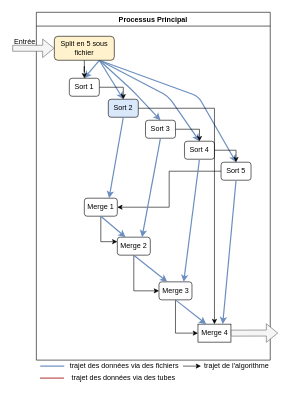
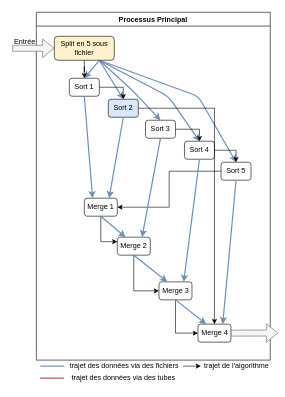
  <mxCell id="0" />
  <mxCell id="1" parent="0" />
  <mxCell id="2" value="Processus Principal" style="swimlane;" parent="1" vertex="1"><mxGeometry x="60" y="20" width="390" height="580" as="geometry" /></mxCell>
  <mxCell id="3" value="" style="endArrow=none;html=1;entryX=0.75;entryY=1;entryDx=0;entryDy=0;exitX=0.5;exitY=0;exitDx=0;exitDy=0;fillColor=#dae8fc;strokeColor=#6c8ebf;strokeWidth=2;endFill=0;startArrow=classic;startFill=1;" parent="2" source="11" target="9" edge="1"><mxGeometry width="50" height="50" relative="1" as="geometry"><mxPoint x="104.167" y="319.833" as="sourcePoint" /><mxPoint x="90" y="149.833" as="targetPoint" /></mxGeometry></mxCell>
  <mxCell id="4" value="" style="endArrow=none;html=1;entryX=0.75;entryY=1;entryDx=0;entryDy=0;exitX=0.5;exitY=0;exitDx=0;exitDy=0;fillColor=#dae8fc;strokeColor=#6c8ebf;strokeWidth=2;endFill=0;startArrow=classic;startFill=1;" parent="2" source="19" target="9" edge="1"><mxGeometry width="50" height="50" relative="1" as="geometry"><mxPoint x="114.167" y="329.833" as="sourcePoint" /><mxPoint x="100" y="159.833" as="targetPoint" /></mxGeometry></mxCell>
  <mxCell id="5" value="" style="endArrow=none;html=1;entryX=0.75;entryY=1;entryDx=0;entryDy=0;exitX=0.5;exitY=0;exitDx=0;exitDy=0;fillColor=#dae8fc;strokeColor=#6c8ebf;strokeWidth=2;endFill=0;startArrow=classic;startFill=1;" parent="2" source="17" target="9" edge="1"><mxGeometry width="50" height="50" relative="1" as="geometry"><mxPoint x="155.207" y="155.103" as="sourcePoint" /><mxPoint x="115.207" y="90.276" as="targetPoint" /><Array as="points"><mxPoint x="160" y="130" /></Array></mxGeometry></mxCell>
  <mxCell id="6" value="" style="endArrow=none;html=1;entryX=0.75;entryY=1;entryDx=0;entryDy=0;exitX=0.5;exitY=0;exitDx=0;exitDy=0;fillColor=#dae8fc;strokeColor=#6c8ebf;strokeWidth=2;endFill=0;startArrow=classic;startFill=1;" parent="2" source="15" target="9" edge="1"><mxGeometry width="50" height="50" relative="1" as="geometry"><mxPoint x="165.207" y="165.103" as="sourcePoint" /><mxPoint x="125.207" y="100.276" as="targetPoint" /><Array as="points"><mxPoint x="220" y="140" /></Array></mxGeometry></mxCell>
  <mxCell id="7" value="" style="endArrow=none;html=1;entryX=0.75;entryY=1;entryDx=0;entryDy=0;exitX=0.5;exitY=0;exitDx=0;exitDy=0;fillColor=#dae8fc;strokeColor=#6c8ebf;strokeWidth=2;endFill=0;startArrow=classic;startFill=1;" parent="2" source="13" target="9" edge="1"><mxGeometry width="50" height="50" relative="1" as="geometry"><mxPoint x="175.207" y="175.103" as="sourcePoint" /><mxPoint x="135.207" y="110.276" as="targetPoint" /><Array as="points"><mxPoint x="270" y="140" /></Array></mxGeometry></mxCell>
  <mxCell id="8" style="edgeStyle=orthogonalEdgeStyle;rounded=0;orthogonalLoop=1;jettySize=auto;html=1;entryX=0.5;entryY=0;entryDx=0;entryDy=0;" parent="2" source="9" target="11" edge="1"><mxGeometry relative="1" as="geometry" /></mxCell>
  <mxCell id="9" value="Split en 5 sous fichier" style="rounded=1;whiteSpace=wrap;html=1;fillColor=#fff2cc;" parent="2" vertex="1"><mxGeometry x="30" y="40" width="100" height="40" as="geometry" /></mxCell>
  <mxCell id="10" style="edgeStyle=orthogonalEdgeStyle;rounded=0;orthogonalLoop=1;jettySize=auto;html=1;entryX=0.5;entryY=0;entryDx=0;entryDy=0;" parent="2" source="11" target="19" edge="1"><mxGeometry relative="1" as="geometry" /></mxCell>
  <mxCell id="11" value="Sort 1" style="rounded=1;whiteSpace=wrap;html=1;" parent="2" vertex="1"><mxGeometry x="55" y="110" width="50" height="30" as="geometry" /></mxCell>
  <mxCell id="12" style="edgeStyle=orthogonalEdgeStyle;rounded=0;orthogonalLoop=1;jettySize=auto;html=1;entryX=1;entryY=0.5;entryDx=0;entryDy=0;strokeWidth=1;" parent="2" source="13" target="21" edge="1"><mxGeometry relative="1" as="geometry" /></mxCell>
  <mxCell id="13" value="Sort 5" style="rounded=1;whiteSpace=wrap;html=1;" parent="2" vertex="1"><mxGeometry x="308" y="250" width="50" height="30" as="geometry" /></mxCell>
  <mxCell id="14" style="edgeStyle=orthogonalEdgeStyle;rounded=0;orthogonalLoop=1;jettySize=auto;html=1;entryX=0.5;entryY=0;entryDx=0;entryDy=0;" parent="2" source="15" target="13" edge="1"><mxGeometry relative="1" as="geometry" /></mxCell>
  <mxCell id="15" value="Sort 4" style="rounded=1;whiteSpace=wrap;html=1;" parent="2" vertex="1"><mxGeometry x="247" y="215" width="50" height="30" as="geometry" /></mxCell>
  <mxCell id="16" style="edgeStyle=orthogonalEdgeStyle;rounded=0;orthogonalLoop=1;jettySize=auto;html=1;entryX=0.5;entryY=0;entryDx=0;entryDy=0;" parent="2" source="17" target="15" edge="1"><mxGeometry relative="1" as="geometry" /></mxCell>
  <mxCell id="17" value="Sort 3" style="rounded=1;whiteSpace=wrap;html=1;" parent="2" vertex="1"><mxGeometry x="182" y="180" width="50" height="30" as="geometry" /></mxCell>
  <mxCell id="18" style="edgeStyle=orthogonalEdgeStyle;rounded=0;orthogonalLoop=1;jettySize=auto;html=1;" parent="2" source="19" target="28" edge="1"><mxGeometry relative="1" as="geometry" /></mxCell>
  <mxCell id="19" value="Sort 2" style="rounded=1;whiteSpace=wrap;html=1;fillColor=#dae8fc;" parent="2" vertex="1"><mxGeometry x="120" y="145" width="50" height="30" as="geometry" /></mxCell>
  <mxCell id="20" style="edgeStyle=orthogonalEdgeStyle;rounded=0;orthogonalLoop=1;jettySize=auto;html=1;entryX=0;entryY=0.25;entryDx=0;entryDy=0;strokeWidth=1;" parent="2" source="21" target="25" edge="1"><mxGeometry relative="1" as="geometry" /></mxCell>
  <mxCell id="21" value="Merge 1" style="rounded=1;whiteSpace=wrap;html=1;" parent="2" vertex="1"><mxGeometry x="80" y="310" width="55" height="30" as="geometry" /></mxCell>
+ <mxCell id="22" value="" style="endArrow=none;html=1;entryX=0.5;entryY=1;entryDx=0;entryDy=0;exitX=0.25;exitY=0;exitDx=0;exitDy=0;fillColor=#dae8fc;strokeColor=#6c8ebf;strokeWidth=2;endFill=0;startArrow=classic;startFill=1;" parent="2" source="21" target="11" edge="1"><mxGeometry width="50" height="50" relative="1" as="geometry"><mxPoint x="70" y="240" as="sourcePoint" /><mxPoint x="120" y="190" as="targetPoint" /></mxGeometry></mxCell>
  <mxCell id="23" value="" style="endArrow=none;html=1;entryX=0.5;entryY=1;entryDx=0;entryDy=0;exitX=0.75;exitY=0;exitDx=0;exitDy=0;fillColor=#dae8fc;strokeColor=#6c8ebf;strokeWidth=2;endFill=0;startArrow=classic;startFill=1;" parent="2" source="21" target="19" edge="1"><mxGeometry width="50" height="50" relative="1" as="geometry"><mxPoint x="160" y="410" as="sourcePoint" /><mxPoint x="210" y="360" as="targetPoint" /></mxGeometry></mxCell>
  <mxCell id="24" style="edgeStyle=orthogonalEdgeStyle;rounded=0;orthogonalLoop=1;jettySize=auto;html=1;entryX=0;entryY=0.5;entryDx=0;entryDy=0;strokeWidth=1;exitX=0.5;exitY=1;exitDx=0;exitDy=0;" parent="2" source="25" target="30" edge="1"><mxGeometry relative="1" as="geometry" /></mxCell>
  <mxCell id="25" value="Merge 2" style="rounded=1;whiteSpace=wrap;html=1;" parent="2" vertex="1"><mxGeometry x="135" y="375" width="55" height="30" as="geometry" /></mxCell>
  <mxCell id="26" value="" style="endArrow=classic;html=1;entryX=0.25;entryY=0;entryDx=0;entryDy=0;exitX=0.5;exitY=1;exitDx=0;exitDy=0;fillColor=#dae8fc;strokeColor=#6c8ebf;strokeWidth=2;endFill=1;startArrow=none;startFill=0;" parent="2" source="21" target="25" edge="1"><mxGeometry width="50" height="50" relative="1" as="geometry"><mxPoint x="104" y="320" as="sourcePoint" /><mxPoint x="90" y="150" as="targetPoint" /></mxGeometry></mxCell>
  <mxCell id="27" value="" style="endArrow=none;html=1;entryX=0.5;entryY=1;entryDx=0;entryDy=0;exitX=0.75;exitY=0;exitDx=0;exitDy=0;fillColor=#dae8fc;strokeColor=#6c8ebf;strokeWidth=2;endFill=0;startArrow=classic;startFill=1;" parent="2" source="25" target="17" edge="1"><mxGeometry width="50" height="50" relative="1" as="geometry"><mxPoint x="114" y="330" as="sourcePoint" /><mxPoint x="100" y="160" as="targetPoint" /></mxGeometry></mxCell>
- <mxCell id="28" value="Merge 4" style="whiteSpace=wrap;html=1;rounded=0;" parent="2" vertex="1"><mxGeometry x="269.5" y="520" width="55" height="30" as="geometry" /></mxCell>
+ <mxCell id="28" value="Merge 4" style="rounded=1;whiteSpace=wrap;html=1;" parent="2" vertex="1"><mxGeometry x="269.5" y="520" width="55" height="30" as="geometry" /></mxCell>
  <mxCell id="29" style="edgeStyle=orthogonalEdgeStyle;rounded=0;orthogonalLoop=1;jettySize=auto;html=1;entryX=0;entryY=0.5;entryDx=0;entryDy=0;strokeWidth=1;exitX=0.5;exitY=1;exitDx=0;exitDy=0;" parent="2" source="30" target="28" edge="1"><mxGeometry relative="1" as="geometry" /></mxCell>
  <mxCell id="30" value="Merge 3" style="rounded=1;whiteSpace=wrap;html=1;" parent="2" vertex="1"><mxGeometry x="204.5" y="449.5" width="55" height="30" as="geometry" /></mxCell>
  <mxCell id="31" value="" style="endArrow=none;html=1;entryX=0.5;entryY=1;entryDx=0;entryDy=0;exitX=0.25;exitY=0;exitDx=0;exitDy=0;fillColor=#dae8fc;strokeColor=#6c8ebf;strokeWidth=2;endFill=0;startArrow=classic;startFill=1;" parent="2" source="30" target="25" edge="1"><mxGeometry width="50" height="50" relative="1" as="geometry"><mxPoint x="118" y="350" as="sourcePoint" /><mxPoint x="159" y="385" as="targetPoint" /></mxGeometry></mxCell>
  <mxCell id="32" value="" style="endArrow=classic;html=1;entryX=0.75;entryY=0;entryDx=0;entryDy=0;exitX=0.5;exitY=1;exitDx=0;exitDy=0;fillColor=#dae8fc;strokeColor=#6c8ebf;strokeWidth=2;endFill=1;startArrow=none;startFill=0;" parent="2" source="15" target="30" edge="1"><mxGeometry width="50" height="50" relative="1" as="geometry"><mxPoint x="128" y="360" as="sourcePoint" /><mxPoint x="169" y="395" as="targetPoint" /></mxGeometry></mxCell>
  <mxCell id="33" value="" style="endArrow=classic;html=1;entryX=0.25;entryY=0;entryDx=0;entryDy=0;exitX=0.5;exitY=1;exitDx=0;exitDy=0;fillColor=#dae8fc;strokeColor=#6c8ebf;strokeWidth=2;endFill=1;startArrow=none;startFill=0;" parent="2" source="30" target="28" edge="1"><mxGeometry width="50" height="50" relative="1" as="geometry"><mxPoint x="228" y="460" as="sourcePoint" /><mxPoint x="173" y="415" as="targetPoint" /></mxGeometry></mxCell>
  <mxCell id="34" value="" style="endArrow=none;html=1;entryX=0.5;entryY=1;entryDx=0;entryDy=0;exitX=0.75;exitY=0;exitDx=0;exitDy=0;fillColor=#dae8fc;strokeColor=#6c8ebf;strokeWidth=2;endFill=0;startArrow=classic;startFill=1;" parent="2" source="28" target="13" edge="1"><mxGeometry width="50" height="50" relative="1" as="geometry"><mxPoint x="238" y="470" as="sourcePoint" /><mxPoint x="183" y="425" as="targetPoint" /></mxGeometry></mxCell>
  <mxCell id="35" value="" style="shape=flexArrow;endArrow=classic;html=1;strokeWidth=1;entryX=0;entryY=0.5;entryDx=0;entryDy=0;fillColor=#f5f5f5;strokeColor=#666666;gradientColor=none;exitX=1;exitY=0.5;exitDx=0;exitDy=0;" parent="2" source="28" edge="1"><mxGeometry width="50" height="50" relative="1" as="geometry"><mxPoint x="333" y="535" as="sourcePoint" /><mxPoint x="403" y="534.833" as="targetPoint" /></mxGeometry></mxCell>
  <mxCell id="36" value="" style="shape=flexArrow;endArrow=classic;html=1;strokeWidth=1;entryX=0;entryY=0.5;entryDx=0;entryDy=0;fillColor=#f5f5f5;strokeColor=#666666;gradientColor=none;" parent="1" target="9" edge="1"><mxGeometry width="50" height="50" relative="1" as="geometry"><mxPoint x="20" y="80" as="sourcePoint" /><mxPoint x="30" y="50" as="targetPoint" /></mxGeometry></mxCell>
  <mxCell id="37" value="Entrée" style="text;html=1;strokeColor=none;fillColor=none;align=center;verticalAlign=middle;whiteSpace=wrap;rounded=0;" parent="1" vertex="1"><mxGeometry x="21" y="59" width="40" height="20" as="geometry" /></mxCell>
  <mxCell id="38" value="" style="endArrow=none;html=1;fillColor=#dae8fc;strokeColor=#6c8ebf;strokeWidth=2;" parent="1" edge="1"><mxGeometry width="50" height="50" relative="1" as="geometry"><mxPoint x="106.5" y="610" as="sourcePoint" /><mxPoint x="66.5" y="610" as="targetPoint" /></mxGeometry></mxCell>
  <mxCell id="39" value="trajet des données via des fichiers&amp;nbsp;" style="text;html=1;strokeColor=none;fillColor=none;align=center;verticalAlign=middle;whiteSpace=wrap;rounded=0;" parent="1" vertex="1"><mxGeometry x="114.5" y="600" width="187" height="20" as="geometry" /></mxCell>
  <mxCell id="40" value="" style="endArrow=classic;html=1;" parent="1" edge="1"><mxGeometry width="50" height="50" relative="1" as="geometry"><mxPoint x="304.5" y="610" as="sourcePoint" /><mxPoint x="334.5" y="610" as="targetPoint" /></mxGeometry></mxCell>
  <mxCell id="41" value="trajet de l'algorithme" style="text;html=1;strokeColor=none;fillColor=none;align=center;verticalAlign=middle;whiteSpace=wrap;rounded=0;" parent="1" vertex="1"><mxGeometry x="334.5" y="600" width="118" height="20" as="geometry" /></mxCell>
  <mxCell id="42" value="" style="endArrow=none;html=1;fillColor=#f8cecc;strokeColor=#b85450;strokeWidth=2;" parent="1" edge="1"><mxGeometry width="50" height="50" relative="1" as="geometry"><mxPoint x="106" y="630" as="sourcePoint" /><mxPoint x="66" y="630" as="targetPoint" /></mxGeometry></mxCell>
  <mxCell id="43" value="trajet des données via des tubes" style="text;html=1;strokeColor=none;fillColor=none;align=center;verticalAlign=middle;whiteSpace=wrap;rounded=0;" parent="1" vertex="1"><mxGeometry x="112" y="620" width="187" height="20" as="geometry" /></mxCell>
